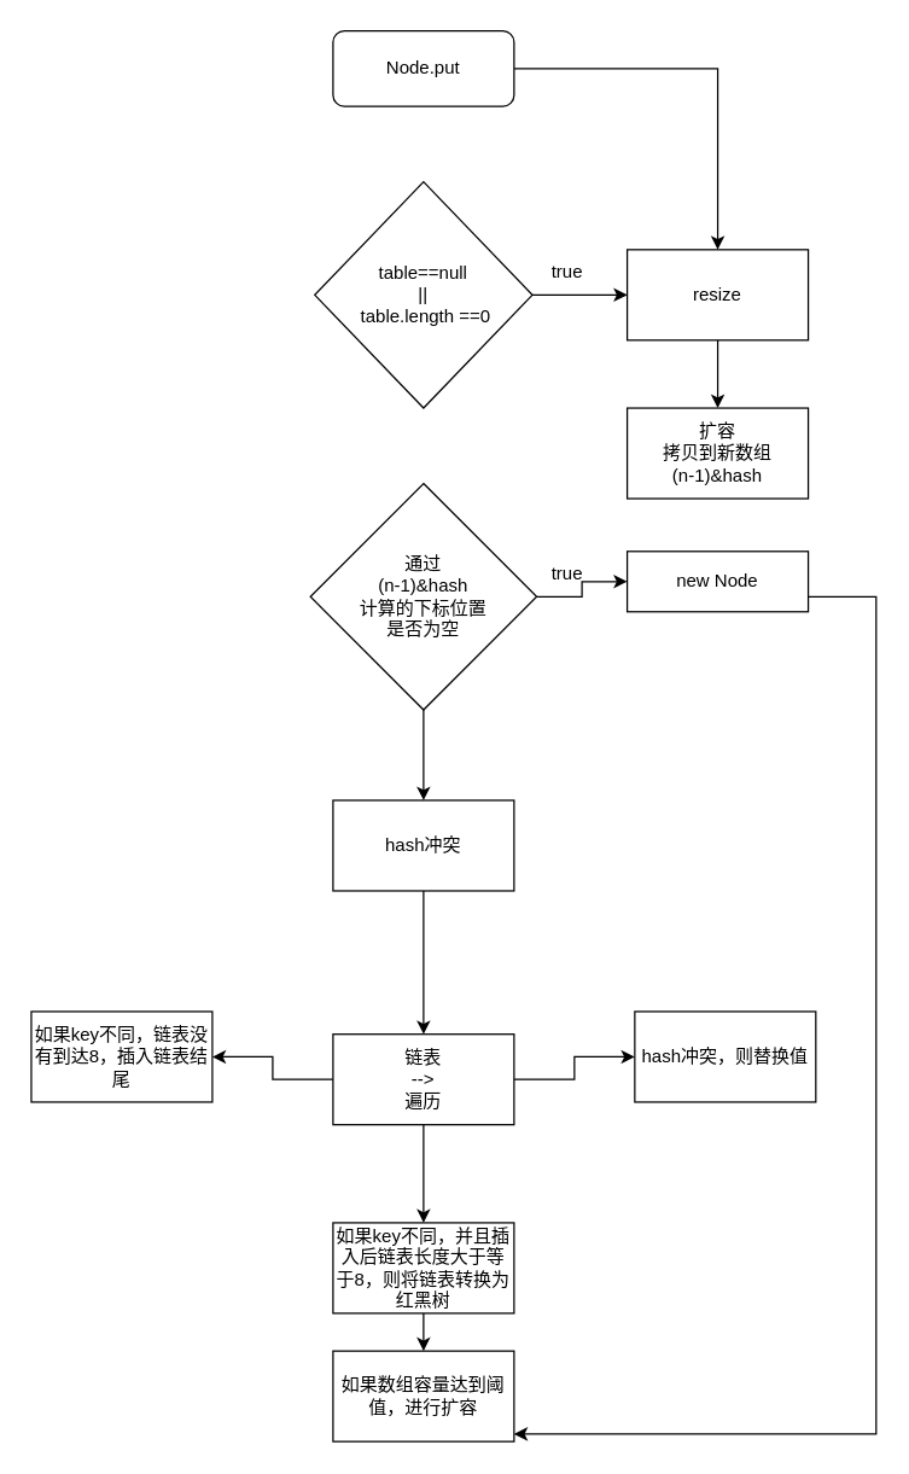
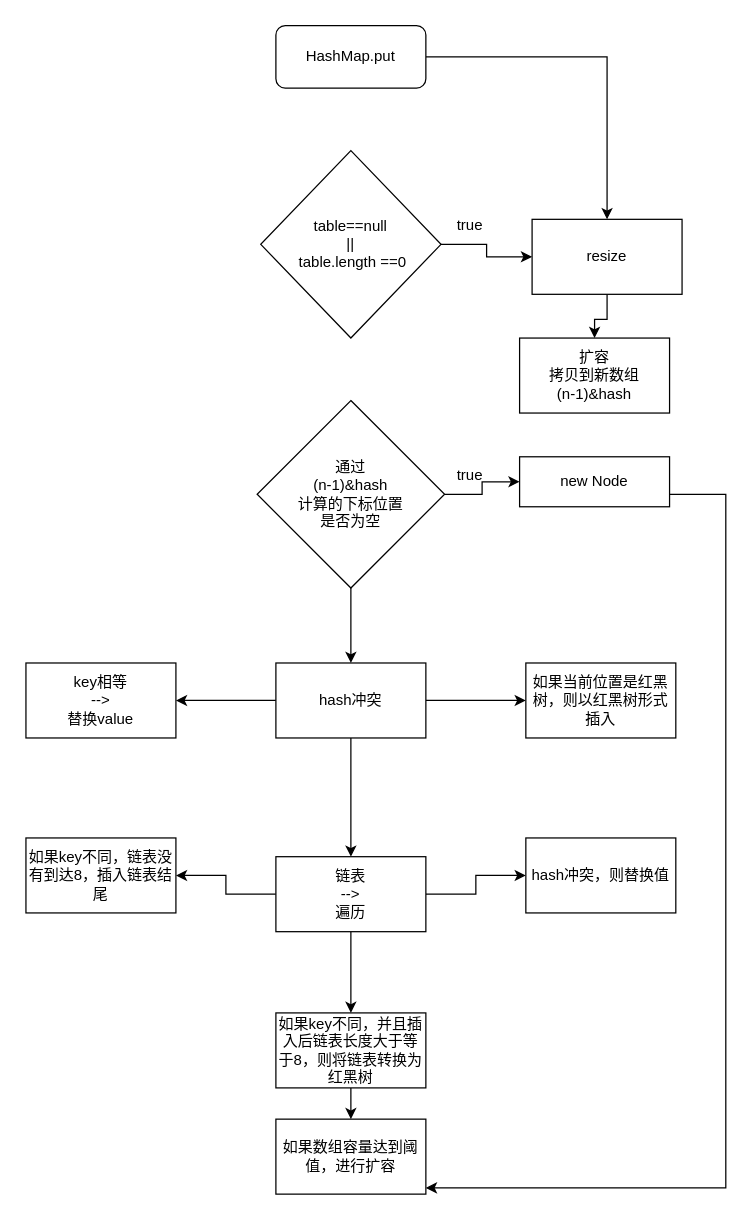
  <mxCell id="0" />
  <mxCell id="1" parent="0" />
  <mxCell id="2" value="" style="edgeStyle=orthogonalEdgeStyle;rounded=0;orthogonalLoop=1;jettySize=auto;html=1;" edge="1" parent="1" source="3" target="11"><mxGeometry relative="1" as="geometry" /></mxCell>
- <mxCell id="3" value="Node.put&lt;br&gt;" style="rounded=1;whiteSpace=wrap;html=1;" vertex="1" parent="1"><mxGeometry x="220" y="20" width="120" height="50" as="geometry" /></mxCell>
+ <mxCell id="3" value="HashMap.put&lt;br&gt;" style="rounded=1;whiteSpace=wrap;html=1;" vertex="1" parent="1"><mxGeometry x="220" y="20" width="120" height="50" as="geometry" /></mxCell>
+ <mxCell id="4" value="" style="edgeStyle=orthogonalEdgeStyle;rounded=0;orthogonalLoop=1;jettySize=auto;html=1;fontSize=14;" edge="1" parent="1" source="7" target="20"><mxGeometry relative="1" as="geometry" /></mxCell>
+ <mxCell id="5" value="" style="edgeStyle=orthogonalEdgeStyle;rounded=0;orthogonalLoop=1;jettySize=auto;html=1;fontSize=14;" edge="1" parent="1" source="7" target="21"><mxGeometry relative="1" as="geometry" /></mxCell>
  <mxCell id="6" value="" style="edgeStyle=orthogonalEdgeStyle;rounded=0;orthogonalLoop=1;jettySize=auto;html=1;fontSize=14;" edge="1" parent="1" source="7" target="25"><mxGeometry relative="1" as="geometry" /></mxCell>
  <mxCell id="7" value="hash冲突" style="rounded=0;whiteSpace=wrap;html=1;" vertex="1" parent="1"><mxGeometry x="220" y="530" width="120" height="60" as="geometry" /></mxCell>
  <mxCell id="8" value="" style="edgeStyle=orthogonalEdgeStyle;rounded=0;orthogonalLoop=1;jettySize=auto;html=1;" edge="1" parent="1" source="9" target="11"><mxGeometry relative="1" as="geometry" /></mxCell>
  <mxCell id="9" value="table==null &lt;br&gt;||&lt;br&gt;&amp;nbsp;table.length ==0" style="rhombus;whiteSpace=wrap;html=1;" vertex="1" parent="1"><mxGeometry x="207.88" y="120" width="144.23" height="150" as="geometry" /></mxCell>
  <mxCell id="10" value="" style="edgeStyle=orthogonalEdgeStyle;rounded=0;orthogonalLoop=1;jettySize=auto;html=1;fontSize=14;" edge="1" parent="1" source="11" target="19"><mxGeometry relative="1" as="geometry" /></mxCell>
- <mxCell id="11" value="resize" style="rounded=0;whiteSpace=wrap;html=1;" vertex="1" parent="1"><mxGeometry x="415" y="165" width="120" height="60" as="geometry" /></mxCell>
+ <mxCell id="11" value="resize" style="rounded=0;whiteSpace=wrap;html=1;" vertex="1" parent="1"><mxGeometry x="425" y="175" width="120" height="60" as="geometry" /></mxCell>
  <mxCell id="12" value="true" style="text;html=1;align=center;verticalAlign=middle;resizable=0;points=[];autosize=1;" vertex="1" parent="1"><mxGeometry x="355" y="170" width="40" height="20" as="geometry" /></mxCell>
  <mxCell id="13" value="" style="edgeStyle=orthogonalEdgeStyle;rounded=0;orthogonalLoop=1;jettySize=auto;html=1;" edge="1" parent="1" source="15" target="17"><mxGeometry relative="1" as="geometry" /></mxCell>
  <mxCell id="14" value="" style="edgeStyle=orthogonalEdgeStyle;rounded=0;orthogonalLoop=1;jettySize=auto;html=1;" edge="1" parent="1" source="15" target="7"><mxGeometry relative="1" as="geometry" /></mxCell>
  <mxCell id="15" value="通过&lt;br&gt;(n-1)&amp;amp;hash&lt;br&gt;计算的下标位置&lt;br&gt;是否为空" style="rhombus;whiteSpace=wrap;html=1;" vertex="1" parent="1"><mxGeometry x="205" y="320" width="150" height="150" as="geometry" /></mxCell>
  <mxCell id="16" value="" style="edgeStyle=orthogonalEdgeStyle;rounded=0;orthogonalLoop=1;jettySize=auto;html=1;fontSize=14;" edge="1" parent="1" source="17" target="30"><mxGeometry relative="1" as="geometry"><Array as="points"><mxPoint x="580" y="395" /><mxPoint x="580" y="950" /></Array></mxGeometry></mxCell>
  <mxCell id="17" value="new Node" style="rounded=0;whiteSpace=wrap;html=1;" vertex="1" parent="1"><mxGeometry x="415" y="365" width="120" height="40" as="geometry" /></mxCell>
  <mxCell id="18" value="true" style="text;html=1;align=center;verticalAlign=middle;resizable=0;points=[];autosize=1;" vertex="1" parent="1"><mxGeometry x="355" y="370" width="40" height="20" as="geometry" /></mxCell>
  <mxCell id="19" value="扩容&lt;br&gt;拷贝到新数组&lt;br&gt;(n-1)&amp;amp;hash&lt;br&gt;" style="whiteSpace=wrap;html=1;rounded=0;" vertex="1" parent="1"><mxGeometry x="415" y="270" width="120" height="60" as="geometry" /></mxCell>
+ <mxCell id="20" value="key相等&lt;br&gt;--&amp;gt;&lt;br&gt;替换value" style="whiteSpace=wrap;html=1;rounded=0;" vertex="1" parent="1"><mxGeometry x="20" y="530" width="120" height="60" as="geometry" /></mxCell>
+ <mxCell id="21" value="如果当前位置是红黑树，则以红黑树形式插入&lt;br&gt;" style="whiteSpace=wrap;html=1;rounded=0;" vertex="1" parent="1"><mxGeometry x="420" y="530" width="120" height="60" as="geometry" /></mxCell>
  <mxCell id="22" value="" style="edgeStyle=orthogonalEdgeStyle;rounded=0;orthogonalLoop=1;jettySize=auto;html=1;fontSize=14;" edge="1" parent="1" source="25" target="26"><mxGeometry relative="1" as="geometry" /></mxCell>
  <mxCell id="23" value="" style="edgeStyle=orthogonalEdgeStyle;rounded=0;orthogonalLoop=1;jettySize=auto;html=1;fontSize=14;" edge="1" parent="1" source="25" target="27"><mxGeometry relative="1" as="geometry" /></mxCell>
  <mxCell id="24" value="" style="edgeStyle=orthogonalEdgeStyle;rounded=0;orthogonalLoop=1;jettySize=auto;html=1;fontSize=14;" edge="1" parent="1" source="25" target="29"><mxGeometry relative="1" as="geometry" /></mxCell>
  <mxCell id="25" value="链表&lt;br&gt;--&amp;gt;&lt;br&gt;遍历" style="whiteSpace=wrap;html=1;rounded=0;" vertex="1" parent="1"><mxGeometry x="220" y="685" width="120" height="60" as="geometry" /></mxCell>
  <mxCell id="26" value="如果key不同，链表没有到达8，插入链表结尾&lt;br&gt;" style="whiteSpace=wrap;html=1;rounded=0;" vertex="1" parent="1"><mxGeometry x="20" y="670" width="120" height="60" as="geometry" /></mxCell>
  <mxCell id="27" value="hash冲突，则替换值&lt;br&gt;" style="whiteSpace=wrap;html=1;rounded=0;" vertex="1" parent="1"><mxGeometry x="420" y="670" width="120" height="60" as="geometry" /></mxCell>
  <mxCell id="28" value="" style="edgeStyle=orthogonalEdgeStyle;rounded=0;orthogonalLoop=1;jettySize=auto;html=1;fontSize=14;" edge="1" parent="1" source="29" target="30"><mxGeometry relative="1" as="geometry" /></mxCell>
  <mxCell id="29" value="如果key不同，并且插入后链表长度大于等于8，则将链表转换为红黑树&lt;br&gt;" style="whiteSpace=wrap;html=1;rounded=0;" vertex="1" parent="1"><mxGeometry x="220" y="810" width="120" height="60" as="geometry" /></mxCell>
  <mxCell id="30" value="如果数组容量达到阈值，进行扩容&lt;br&gt;" style="whiteSpace=wrap;html=1;rounded=0;" vertex="1" parent="1"><mxGeometry x="220" y="895" width="120" height="60" as="geometry" /></mxCell>
